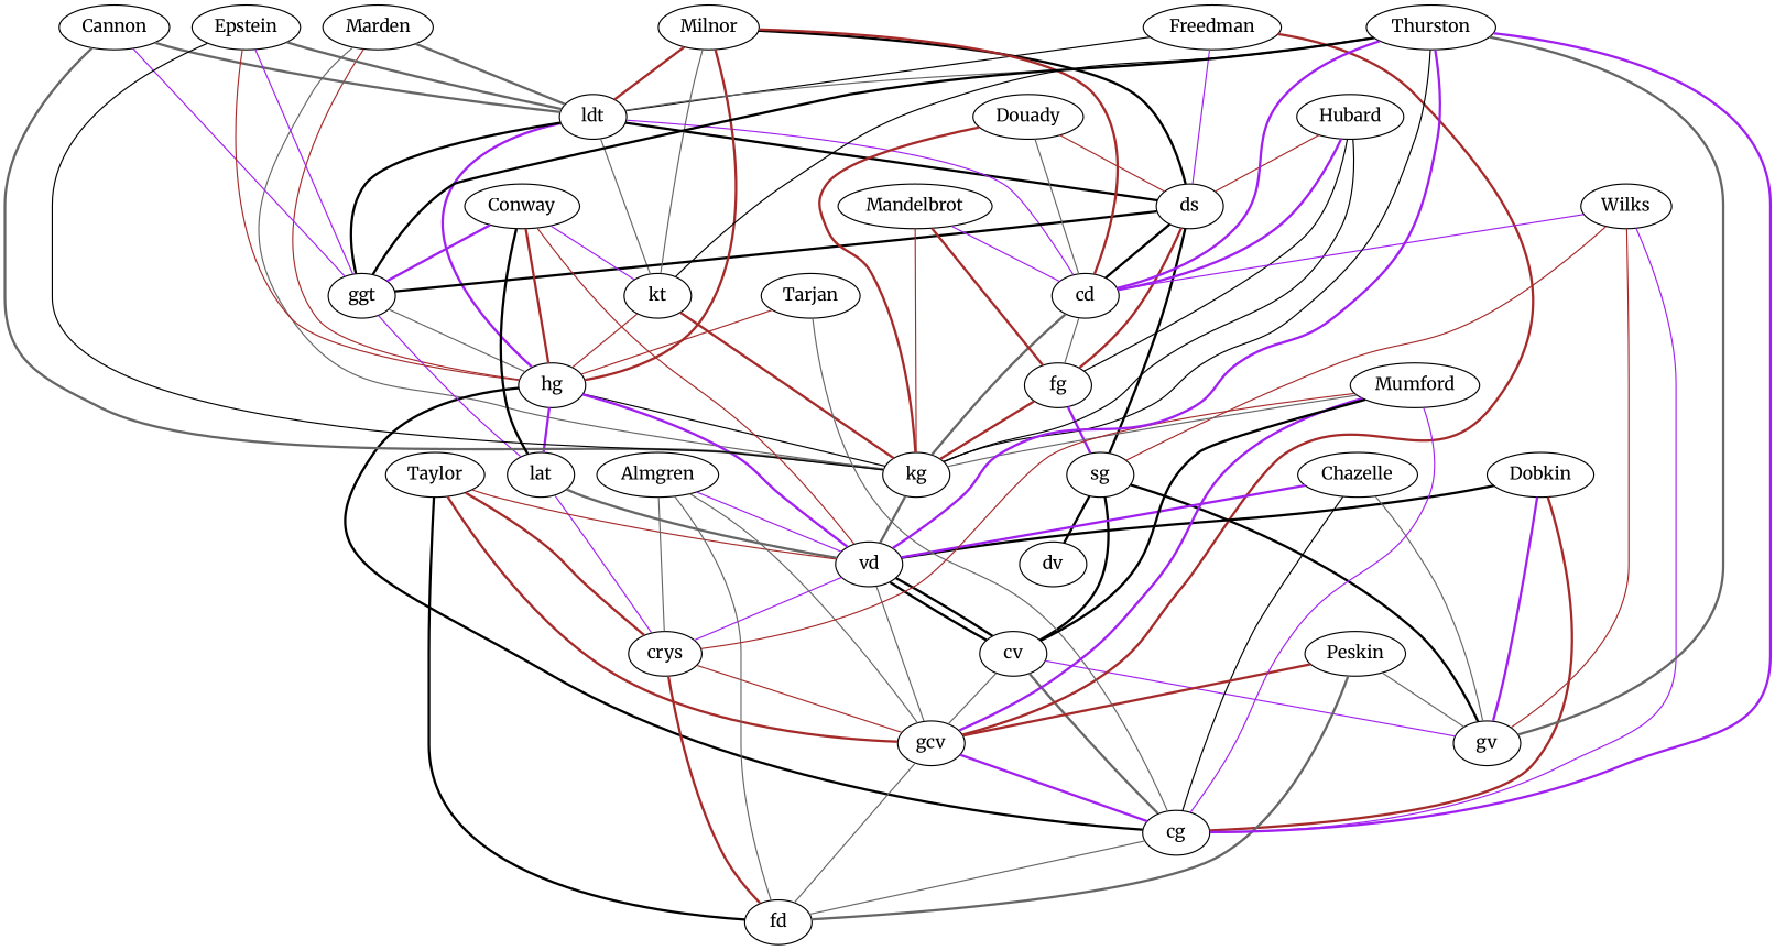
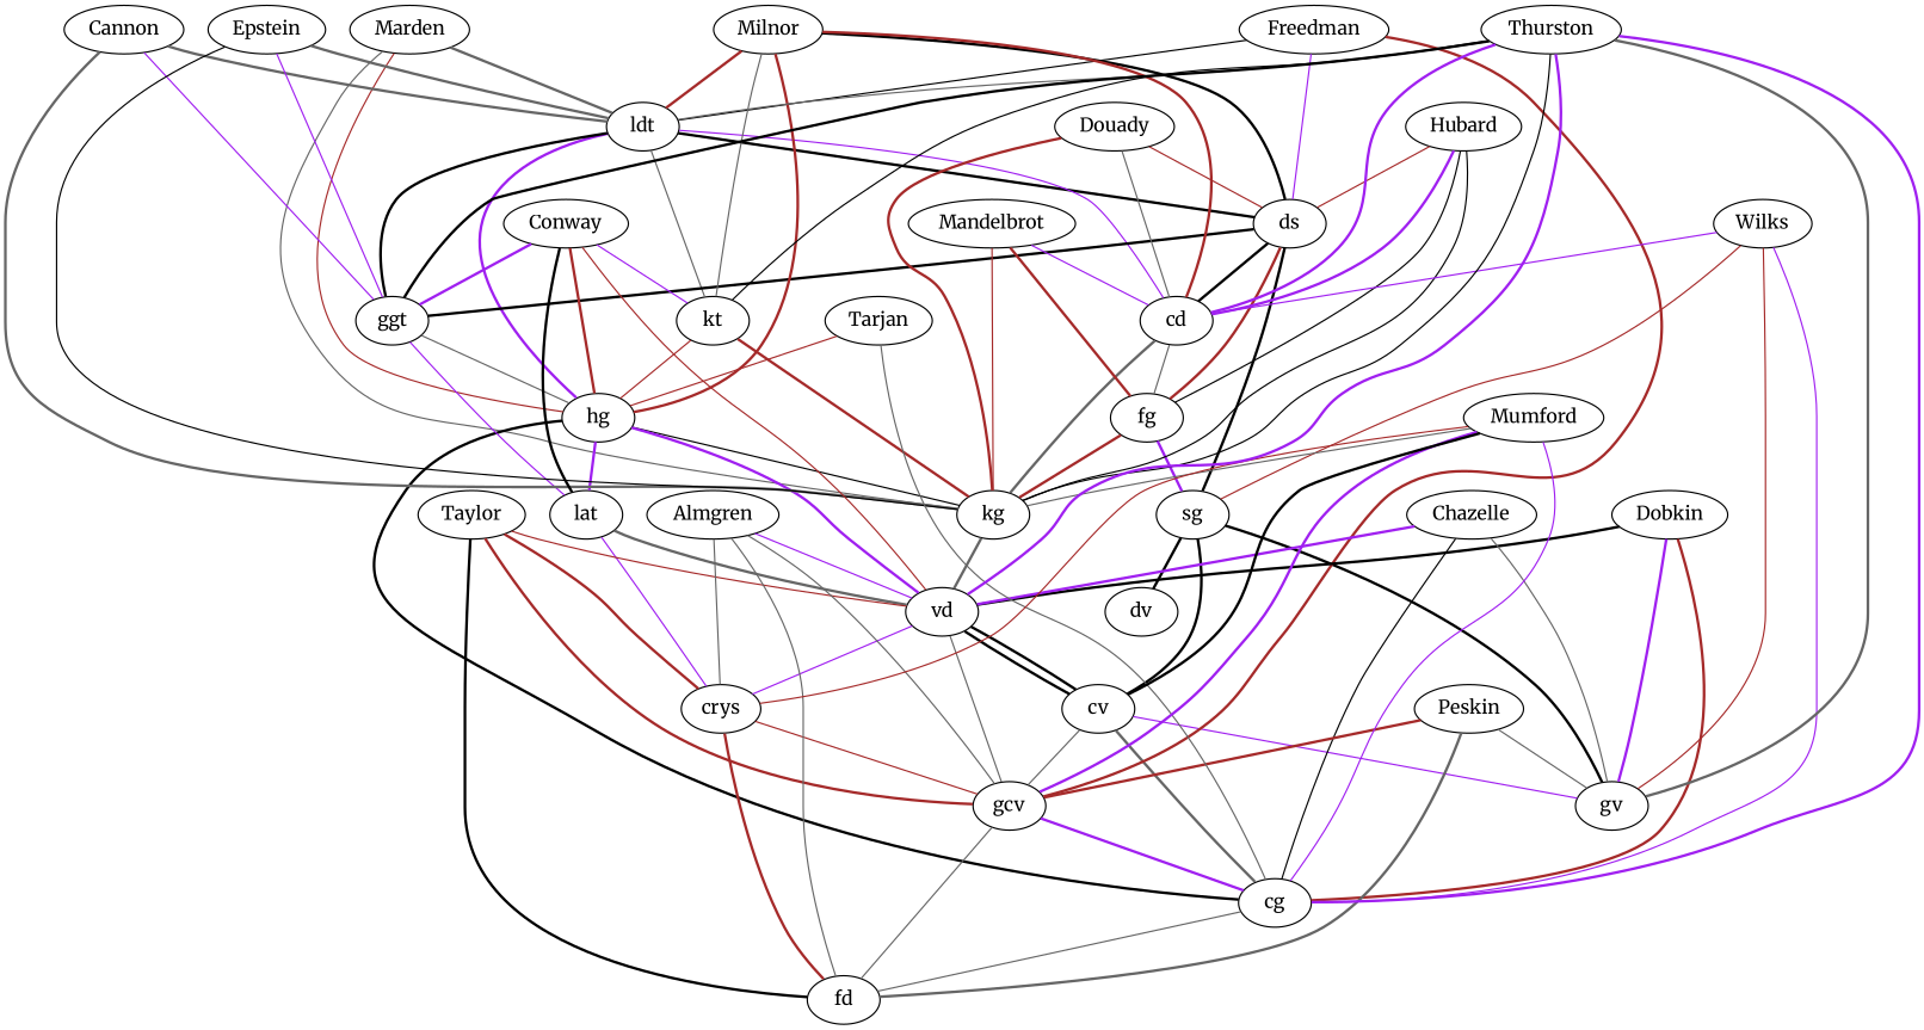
  graph {
    fontname=Merriweather
    splines=true
    node [fontname=Merriweather]
    edge [color=gray40 fontname=Merriweather style=bold]
    Marden [height=0.5 width=1.0652]
    ldt [height=0.5 width=0.75]
    kg [height=0.5 width=0.75]
    hg [height=0.5 width=0.75]
    ggt [height=0.5 width=0.75]
    kt [height=0.5 width=0.75]
    ds [height=0.5 width=0.75]
    cd [height=0.5 width=0.75]
    vd [height=0.5 width=0.75]
    lat [height=0.5 width=0.75]
    cg [height=0.5 width=0.75]
    fg [height=0.5 width=0.75]
    sg [height=0.5 width=0.75]
    crys [height=0.5 width=0.75]
    gcv [height=0.5 width=0.75]
    cv [height=0.5 width=0.75]
    fd [height=0.5 width=0.75]
    gv [height=0.5 width=0.75]
    dv [height=0.5 width=0.75]
    Cannon [height=0.5 width=1.0652]
    Epstein [height=0.5 width=1.0291]
    Conway [height=0.5 width=1.1193]
    Taylor [height=0.5 width=0.95686]
    Almgren [height=0.5 width=1.1735]
    Freedman [height=0.5 width=1.2818]
    Milnor [height=0.5 width=0.99297]
    Douady [height=0.5 width=1.0652]
    Hubard [height=0.5 width=1.0291]
    Mandelbrot [height=0.5 width=1.4443]
    Wilks [height=0.5 width=0.9027]
    Dobkin [height=0.5 width=1.0291]
    Chazelle [height=0.5 width=1.1555]
    Peskin [height=0.5 width=0.95686]
    Tarjan [height=0.5 width=0.93881]
    Mumford [height=0.5 width=1.2638]
    Thurston [height=0.5 width=1.1735]
    Marden -- ldt
    Marden -- kg [style=solid]
    Marden -- hg [color=brown style=solid]
    ldt -- hg [color=purple]
    ldt -- ggt [color=black]
    ldt -- kt [style=solid]
    ldt -- ds [color=black]
    ldt -- cd [color=purple style=solid]
    kg -- vd
    hg -- kg [color=black style=solid]
    hg -- vd [color=purple]
    hg -- lat [color=purple]
    hg -- cg [color=black]
    ggt -- hg [style=solid]
    ggt -- lat [color=purple style=solid]
    kt -- kg [color=brown]
    kt -- hg [color=brown style=solid]
    ds -- ggt [color=black]
    ds -- cd [color=black]
    ds -- fg [color=brown]
    ds -- sg [color=black]
    cd -- kg
    cd -- fg [style=solid]
    vd -- crys [color=purple style=solid]
    vd -- gcv [style=solid]
    vd -- cv [color=black]
    lat -- vd
    lat -- crys [color=purple style=solid]
    cg -- fd [style=solid]
    fg -- kg [color=brown]
    fg -- sg [color=purple]
    sg -- cv [color=black]
    sg -- gv [color=black]
    sg -- dv [color=black]
    crys -- gcv [color=brown style=solid]
    crys -- fd [color=brown]
    gcv -- cg [color=purple]
    gcv -- fd [style=solid]
    cv -- vd [color=black]
    cv -- cg
    cv -- gcv [style=solid]
    cv -- gv [color=purple style=solid]
    Cannon -- ldt
    Cannon -- kg
    Cannon -- ggt [color=purple style=solid]
    Epstein -- ldt
    Epstein -- kg [color=black style=solid]
-   Epstein -- hg [color=brown style=solid]
    Epstein -- ggt [color=purple style=solid]
    Conway -- hg [color=brown]
    Conway -- ggt [color=purple]
    Conway -- kt [color=purple style=solid]
    Conway -- vd [color=brown style=solid]
    Conway -- lat [color=black]
    Taylor -- vd [color=brown style=solid]
    Taylor -- crys [color=brown]
    Taylor -- gcv [color=brown]
    Taylor -- fd [color=black]
    Almgren -- vd [color=purple style=solid]
    Almgren -- crys [style=solid]
    Almgren -- gcv [style=solid]
    Almgren -- fd [style=solid]
    Freedman -- ldt [color=black style=solid]
    Freedman -- ds [color=purple style=solid]
    Freedman -- gcv [color=brown]
    Milnor -- ldt [color=brown]
    Milnor -- hg [color=brown]
    Milnor -- kt [style=solid]
    Milnor -- ds [color=black]
    Milnor -- cd [color=brown]
    Douady -- kg [color=brown]
    Douady -- ds [color=brown style=solid]
    Douady -- cd [style=solid]
    Hubard -- kg [color=black style=solid]
    Hubard -- ds [color=brown style=solid]
    Hubard -- cd [color=purple]
    Hubard -- fg [color=black style=solid]
    Mandelbrot -- kg [color=brown style=solid]
    Mandelbrot -- cd [color=purple style=solid]
    Mandelbrot -- fg [color=brown]
    Wilks -- cd [color=purple style=solid]
    Wilks -- cg [color=purple style=solid]
    Wilks -- sg [color=brown style=solid]
    Wilks -- gv [color=brown style=solid]
    Dobkin -- vd [color=black]
    Dobkin -- cg [color=brown]
    Dobkin -- gv [color=purple]
    Chazelle -- vd [color=purple]
    Chazelle -- cg [color=black style=solid]
    Chazelle -- gv [style=solid]
    Peskin -- gcv [color=brown]
    Peskin -- fd
    Peskin -- gv [style=solid]
    Tarjan -- hg [color=brown style=solid]
    Tarjan -- cg [style=solid]
    Mumford -- kg [style=solid]
    Mumford -- cg [color=purple style=solid]
    Mumford -- crys [color=brown style=solid]
    Mumford -- gcv [color=purple]
    Mumford -- cv [color=black]
    Thurston -- ldt [style=solid]
    Thurston -- kg [color=black style=solid]
    Thurston -- ggt [color=black]
    Thurston -- kt [color=black style=solid]
    Thurston -- cd [color=purple]
    Thurston -- vd [color=purple]
    Thurston -- cg [color=purple]
    Thurston -- gv
  }
